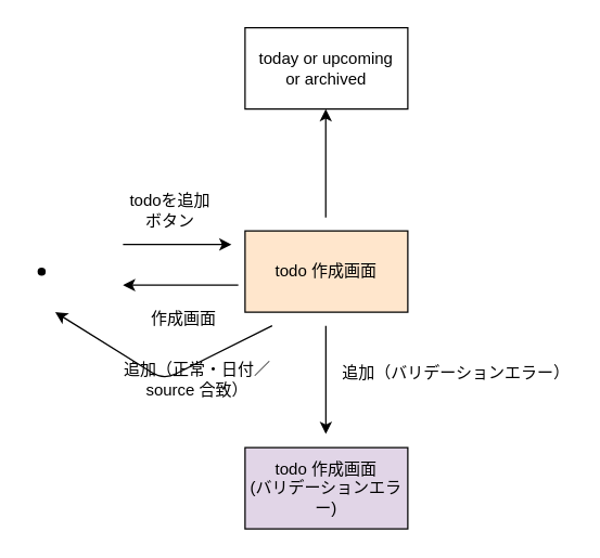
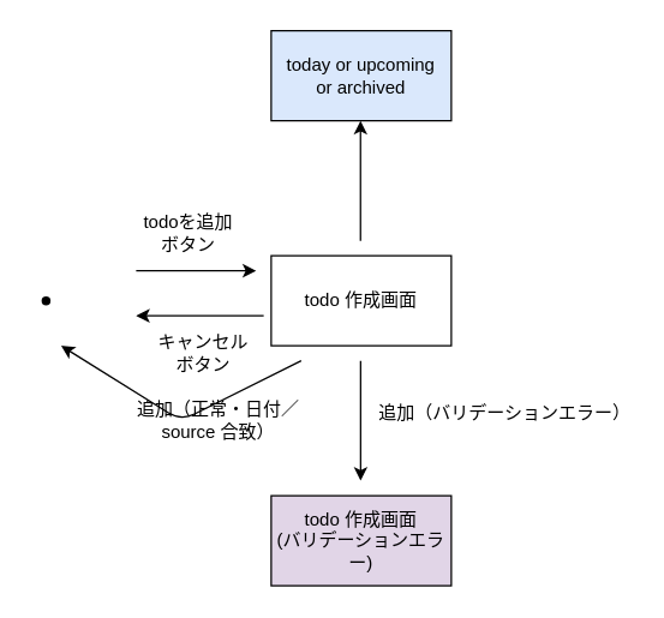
  <mxCell id="0" />
  <mxCell id="1" parent="0" />
  <mxCell id="2" value="" style="endArrow=classic;html=1;" parent="1" edge="1"><mxGeometry width="50" height="50" relative="1" as="geometry"><mxPoint x="90" y="180" as="sourcePoint" /><mxPoint x="170" y="180" as="targetPoint" /></mxGeometry></mxCell>
  <mxCell id="3" value="todoを追加ボタン" style="text;html=1;align=center;verticalAlign=middle;whiteSpace=wrap;rounded=0;" parent="1" vertex="1"><mxGeometry x="90" y="140" width="70" height="30" as="geometry" /></mxCell>
- <mxCell id="4" value="todo 作成画面" style="rounded=0;whiteSpace=wrap;html=1;fillColor=#ffe6cc;" parent="1" vertex="1"><mxGeometry x="180" y="170" width="120" height="60" as="geometry" /></mxCell>
+ <mxCell id="4" value="todo 作成画面" style="rounded=0;whiteSpace=wrap;html=1;" parent="1" vertex="1"><mxGeometry x="180" y="170" width="120" height="60" as="geometry" /></mxCell>
  <mxCell id="5" value="" style="endArrow=classic;html=1;" parent="1" edge="1"><mxGeometry width="50" height="50" relative="1" as="geometry"><mxPoint x="175" y="210" as="sourcePoint" /><mxPoint x="90" y="210" as="targetPoint" /></mxGeometry></mxCell>
- <mxCell id="6" value="作成画面" style="text;html=1;align=center;verticalAlign=middle;whiteSpace=wrap;rounded=0;" parent="1" vertex="1"><mxGeometry x="100" y="220" width="70" height="30" as="geometry" /></mxCell>
+ <mxCell id="6" value="キャンセルボタン" style="text;html=1;align=center;verticalAlign=middle;whiteSpace=wrap;rounded=0;" parent="1" vertex="1"><mxGeometry x="100" y="220" width="70" height="30" as="geometry" /></mxCell>
  <mxCell id="7" value="追加（正常・日付／source 合致）" style="text;html=1;align=center;verticalAlign=middle;whiteSpace=wrap;rounded=0;" parent="1" vertex="1"><mxGeometry x="90" y="260" width="110" height="40" as="geometry" /></mxCell>
  <mxCell id="8" value="" style="endArrow=classic;html=1;" parent="1" edge="1"><mxGeometry width="50" height="50" relative="1" as="geometry"><mxPoint x="239.58" y="240" as="sourcePoint" /><mxPoint x="239.58" y="320" as="targetPoint" /></mxGeometry></mxCell>
  <mxCell id="9" value="追加（バリデーションエラー）" style="text;html=1;align=left;verticalAlign=middle;whiteSpace=wrap;rounded=0;" parent="1" vertex="1"><mxGeometry x="250" y="250" width="170" height="50" as="geometry" /></mxCell>
  <mxCell id="10" value="todo&amp;nbsp;&lt;span style=&quot;color: rgb(0, 0, 0);&quot;&gt;作成&lt;/span&gt;画面&lt;br&gt;(バリデーションエラー)" style="rounded=0;whiteSpace=wrap;html=1;fillColor=#e1d5e7;" parent="1" vertex="1"><mxGeometry x="180" y="330" width="120" height="60" as="geometry" /></mxCell>
  <mxCell id="11" value="" style="endArrow=classic;html=1;" edge="1" parent="1"><mxGeometry width="50" height="50" relative="1" as="geometry"><mxPoint x="239.5" y="160" as="sourcePoint" /><mxPoint x="239.5" y="80" as="targetPoint" /></mxGeometry></mxCell>
- <mxCell id="12" value="today or upcoming　or archived" style="rounded=0;whiteSpace=wrap;html=1;" vertex="1" parent="1"><mxGeometry x="180" width="120" height="60" as="geometry" y="20" /></mxCell>
+ <mxCell id="12" value="today or upcoming　or archived" style="rounded=0;whiteSpace=wrap;html=1;fillColor=#dae8fc;" vertex="1" parent="1"><mxGeometry x="180" width="120" height="60" as="geometry" y="20" /></mxCell>
  <mxCell id="13" value="" style="shape=waypoint;sketch=0;fillStyle=solid;size=6;pointerEvents=1;points=[];fillColor=none;resizable=0;rotatable=0;perimeter=centerPerimeter;snapToPoint=1;" vertex="1" parent="1"><mxGeometry x="20" y="190" width="20" height="20" as="geometry" /></mxCell>
  <mxCell id="14" value="" style="endArrow=classic;html=1;" edge="1" parent="1"><mxGeometry width="50" height="50" relative="1" as="geometry"><mxPoint x="200" y="240" as="sourcePoint" /><mxPoint x="40" y="230" as="targetPoint" /><Array as="points"><mxPoint x="120" y="280" /></Array></mxGeometry></mxCell>
